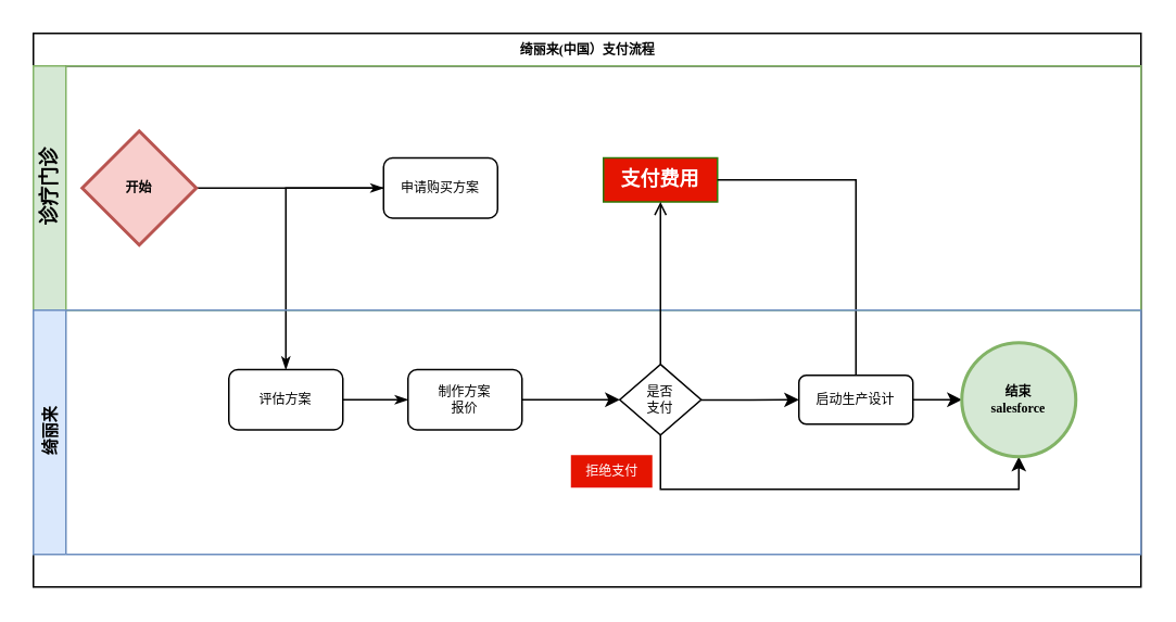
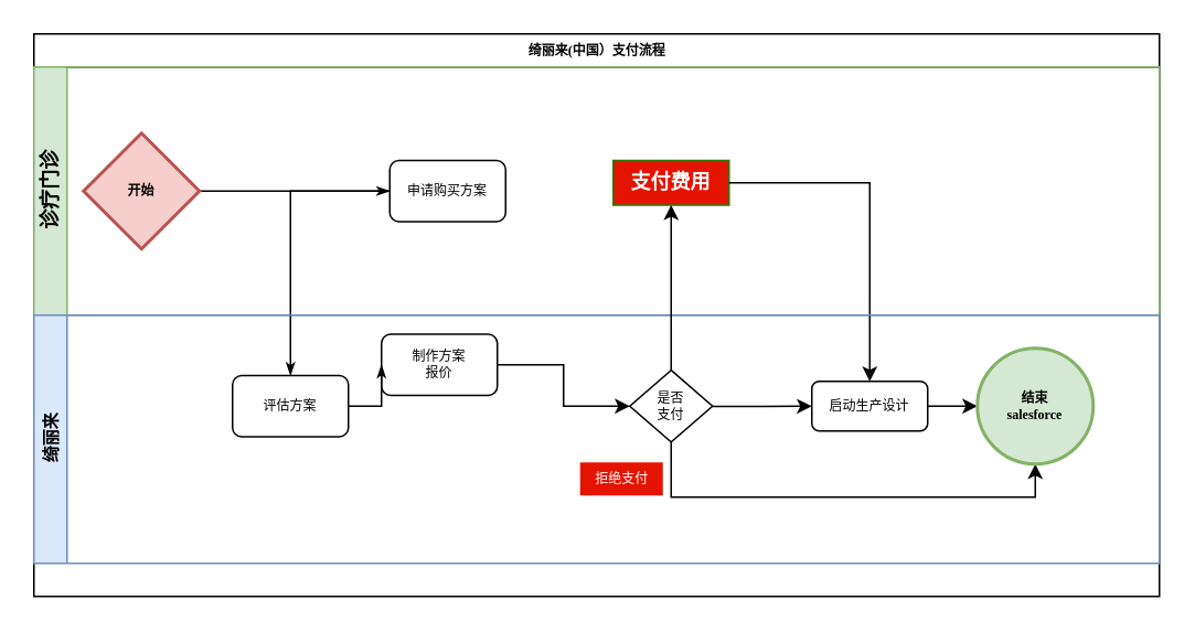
  <mxCell id="0" />
  <mxCell id="1" parent="0" />
  <mxCell id="2" value="绮丽来(中国）支付流程" style="swimlane;html=1;childLayout=stackLayout;horizontal=1;startSize=20;horizontalStack=0;rounded=0;shadow=0;labelBackgroundColor=none;strokeWidth=1;fontFamily=Verdana;fontSize=8;align=center;" parent="1" vertex="1"><mxGeometry x="20" y="20" width="680" height="340" as="geometry" /></mxCell>
  <mxCell id="3" value="诊疗门诊" style="swimlane;html=1;startSize=20;horizontal=0;fillColor=#d5e8d4;strokeColor=#82b366;" parent="2" vertex="1"><mxGeometry y="20" width="680" height="150" as="geometry" /></mxCell>
  <mxCell id="4" style="edgeStyle=orthogonalEdgeStyle;rounded=0;html=1;labelBackgroundColor=none;startArrow=none;startFill=0;startSize=5;endArrow=classicThin;endFill=1;endSize=5;jettySize=auto;orthogonalLoop=1;strokeWidth=1;fontFamily=Verdana;fontSize=8" parent="3" source="5" target="6" edge="1"><mxGeometry relative="1" as="geometry" /></mxCell>
  <mxCell id="5" value="开始" style="rhombus;whiteSpace=wrap;html=1;shadow=0;labelBackgroundColor=none;strokeWidth=2;fontFamily=Verdana;fontSize=8;align=center;fontStyle=1;fillColor=#f8cecc;strokeColor=#b85450;" parent="3" vertex="1"><mxGeometry x="30" y="40" width="70" height="70" as="geometry" /></mxCell>
  <mxCell id="6" value="申请购买方案" style="rounded=1;whiteSpace=wrap;html=1;shadow=0;labelBackgroundColor=none;strokeWidth=1;fontFamily=Verdana;fontSize=8;align=center;" parent="3" vertex="1"><mxGeometry x="215" y="56.5" width="70" height="37" as="geometry" /></mxCell>
  <mxCell id="7" value="支付费用" style="rounded=0;whiteSpace=wrap;html=1;fontStyle=1;fillColor=#e51400;strokeColor=#2D7600;fontColor=#ffffff;" vertex="1" parent="3"><mxGeometry x="350" y="56.5" width="70" height="27" as="geometry" /></mxCell>
  <mxCell id="8" style="edgeStyle=orthogonalEdgeStyle;rounded=0;html=1;labelBackgroundColor=none;startArrow=none;startFill=0;startSize=5;endArrow=classicThin;endFill=1;endSize=5;jettySize=auto;orthogonalLoop=1;strokeWidth=1;fontFamily=Verdana;fontSize=8" parent="2" source="6" target="14" edge="1"><mxGeometry relative="1" as="geometry" /></mxCell>
- <mxCell id="9" style="edgeStyle=orthogonalEdgeStyle;rounded=0;orthogonalLoop=1;jettySize=auto;html=1;exitX=1;exitY=0.5;exitDx=0;exitDy=0;entryX=0.5;entryY=0;entryDx=0;entryDy=0;endArrow=none;" edge="1" parent="2" source="7" target="19"><mxGeometry relative="1" as="geometry" /></mxCell>
+ <mxCell id="9" style="edgeStyle=orthogonalEdgeStyle;rounded=0;orthogonalLoop=1;jettySize=auto;html=1;exitX=1;exitY=0.5;exitDx=0;exitDy=0;entryX=0.5;entryY=0;entryDx=0;entryDy=0;" edge="1" parent="2" source="7" target="19"><mxGeometry relative="1" as="geometry" /></mxCell>
  <mxCell id="10" value="绮丽来" style="swimlane;html=1;startSize=20;horizontal=0;fillColor=#dae8fc;strokeColor=#6c8ebf;fontSize=10;" parent="2" vertex="1"><mxGeometry y="170" width="680" height="150" as="geometry" /></mxCell>
  <mxCell id="11" style="edgeStyle=orthogonalEdgeStyle;rounded=0;orthogonalLoop=1;jettySize=auto;html=1;entryX=0;entryY=0.5;entryDx=0;entryDy=0;" edge="1" parent="10" source="13" target="19"><mxGeometry relative="1" as="geometry" /></mxCell>
  <mxCell id="12" style="edgeStyle=orthogonalEdgeStyle;rounded=0;orthogonalLoop=1;jettySize=auto;html=1;entryX=0.5;entryY=1;entryDx=0;entryDy=0;fontSize=8;" edge="1" parent="10" source="13" target="20"><mxGeometry relative="1" as="geometry"><Array as="points"><mxPoint x="385" y="110" /><mxPoint x="605" y="110" /></Array></mxGeometry></mxCell>
  <mxCell id="13" value="&lt;div&gt;是否&lt;br&gt;&lt;/div&gt;&lt;div&gt;支付&lt;/div&gt;" style="strokeWidth=1;html=1;shape=mxgraph.flowchart.decision;whiteSpace=wrap;rounded=1;shadow=0;labelBackgroundColor=none;fontFamily=Verdana;fontSize=8;align=center;" parent="10" vertex="1"><mxGeometry x="360" y="33.25" width="50" height="43.5" as="geometry" /></mxCell>
  <mxCell id="14" value="评估方案" style="rounded=1;whiteSpace=wrap;html=1;shadow=0;labelBackgroundColor=none;strokeWidth=1;fontFamily=Verdana;fontSize=8;align=center;" parent="10" vertex="1"><mxGeometry x="120" y="36.5" width="70" height="37" as="geometry" /></mxCell>
  <mxCell id="15" style="edgeStyle=orthogonalEdgeStyle;rounded=0;orthogonalLoop=1;jettySize=auto;html=1;entryX=0;entryY=0.5;entryDx=0;entryDy=0;entryPerimeter=0;" edge="1" parent="10" source="16" target="13"><mxGeometry relative="1" as="geometry" /></mxCell>
- <mxCell id="16" value="&lt;div&gt;制作方案&lt;/div&gt;&lt;div&gt;报价&lt;/div&gt;" style="rounded=1;whiteSpace=wrap;html=1;shadow=0;labelBackgroundColor=none;strokeWidth=1;fontFamily=Verdana;fontSize=8;align=center;" parent="10" vertex="1"><mxGeometry x="230" y="36.5" width="70" height="37" as="geometry" /></mxCell>
+ <mxCell id="16" value="&lt;div&gt;制作方案&lt;/div&gt;&lt;div&gt;报价&lt;/div&gt;" style="rounded=1;whiteSpace=wrap;html=1;shadow=0;labelBackgroundColor=none;strokeWidth=1;fontFamily=Verdana;fontSize=8;align=center;" parent="10" vertex="1"><mxGeometry x="210" y="11.5" width="70" height="37" as="geometry" /></mxCell>
  <mxCell id="17" style="edgeStyle=orthogonalEdgeStyle;rounded=0;html=1;labelBackgroundColor=none;startArrow=none;startFill=0;startSize=5;endArrow=classicThin;endFill=1;endSize=5;jettySize=auto;orthogonalLoop=1;strokeWidth=1;fontFamily=Verdana;fontSize=8;entryX=0;entryY=0.5;entryDx=0;entryDy=0;" parent="10" source="14" target="16" edge="1"><mxGeometry relative="1" as="geometry" /></mxCell>
  <mxCell id="18" style="edgeStyle=orthogonalEdgeStyle;rounded=0;orthogonalLoop=1;jettySize=auto;html=1;exitX=1;exitY=0.5;exitDx=0;exitDy=0;entryX=0;entryY=0.5;entryDx=0;entryDy=0;" edge="1" parent="10" source="19" target="20"><mxGeometry relative="1" as="geometry" /></mxCell>
  <mxCell id="19" value="启动生产设计" style="rounded=1;whiteSpace=wrap;html=1;shadow=0;labelBackgroundColor=none;strokeWidth=1;fontFamily=Verdana;fontSize=8;align=center;" parent="10" vertex="1"><mxGeometry x="470" y="40" width="70" height="30" as="geometry" /></mxCell>
  <mxCell id="20" value="&lt;div&gt;结束&lt;/div&gt;&lt;div&gt;salesforce&lt;br&gt;&lt;/div&gt;" style="ellipse;whiteSpace=wrap;html=1;rounded=0;shadow=0;labelBackgroundColor=none;strokeWidth=2;fontFamily=Verdana;fontSize=8;align=center;fontStyle=1;fillColor=#d5e8d4;strokeColor=#82b366;" parent="10" vertex="1"><mxGeometry x="570" y="20" width="70" height="70" as="geometry" /></mxCell>
  <mxCell id="21" value="拒绝支付" style="text;html=1;align=center;verticalAlign=middle;resizable=0;points=[];autosize=1;fontSize=8;fillColor=#e51400;fontColor=#ffffff;" vertex="1" parent="10"><mxGeometry x="330" y="89" width="50" height="20" as="geometry" /></mxCell>
- <mxCell id="22" style="edgeStyle=orthogonalEdgeStyle;rounded=0;orthogonalLoop=1;jettySize=auto;html=1;entryX=0.5;entryY=1;entryDx=0;entryDy=0;fontSize=8;endArrow=open;" edge="1" parent="2" source="13" target="7"><mxGeometry relative="1" as="geometry" /></mxCell>
+ <mxCell id="22" style="edgeStyle=orthogonalEdgeStyle;rounded=0;orthogonalLoop=1;jettySize=auto;html=1;entryX=0.5;entryY=1;entryDx=0;entryDy=0;fontSize=8;" edge="1" parent="2" source="13" target="7"><mxGeometry relative="1" as="geometry" /></mxCell>
